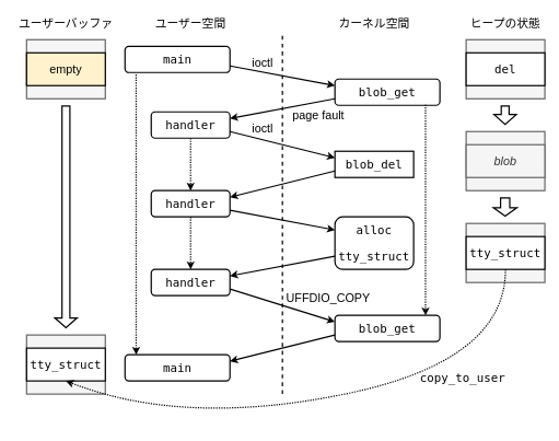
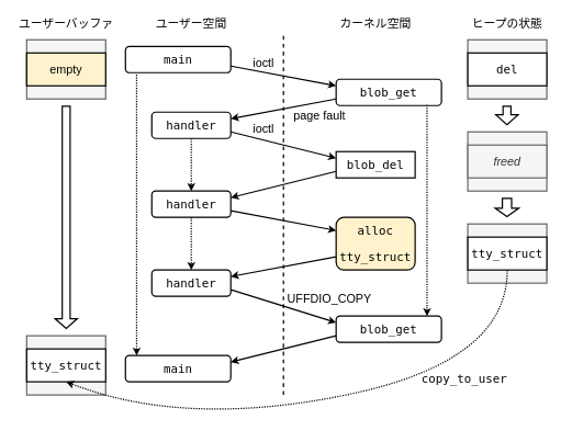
  <mxCell id="0" />
  <mxCell id="1" parent="0" />
  <mxCell id="2" value="" style="endArrow=none;dashed=1;html=1;rounded=0;strokeWidth=2;" edge="1" parent="1"><mxGeometry width="50" height="50" relative="1" as="geometry"><mxPoint x="430" y="600" as="sourcePoint" /><mxPoint x="430" y="50" as="targetPoint" /></mxGeometry></mxCell>
  <mxCell id="3" value="&lt;font style=&quot;font-size: 18px;&quot;&gt;ユーザー空間&lt;br&gt;&lt;/font&gt;" style="text;html=1;strokeColor=none;fillColor=none;align=center;verticalAlign=middle;whiteSpace=wrap;rounded=0;" vertex="1" parent="1"><mxGeometry x="230" y="20" width="120" height="30" as="geometry" /></mxCell>
  <mxCell id="4" value="&lt;font style=&quot;font-size: 18px;&quot;&gt;カーネル空間&lt;br&gt;&lt;/font&gt;" style="text;html=1;strokeColor=none;fillColor=none;align=center;verticalAlign=middle;whiteSpace=wrap;rounded=0;" vertex="1" parent="1"><mxGeometry x="510" y="20" width="120" height="30" as="geometry" /></mxCell>
  <mxCell id="5" value="&lt;pre&gt;main&lt;/pre&gt;" style="rounded=1;whiteSpace=wrap;html=1;fontSize=18;strokeWidth=2;" vertex="1" parent="1"><mxGeometry x="190" y="70" width="160" height="40" as="geometry" /></mxCell>
  <mxCell id="6" value="&lt;pre&gt;blob_get&lt;/pre&gt;" style="rounded=1;whiteSpace=wrap;html=1;fontSize=18;strokeWidth=2;" vertex="1" parent="1"><mxGeometry x="510" y="120" width="160" height="40" as="geometry" /></mxCell>
  <mxCell id="7" style="edgeStyle=orthogonalEdgeStyle;rounded=0;orthogonalLoop=1;jettySize=auto;html=1;exitX=0.5;exitY=1;exitDx=0;exitDy=0;entryX=0.5;entryY=0;entryDx=0;entryDy=0;fontSize=18;strokeWidth=2;dashed=1;dashPattern=1 1;" edge="1" parent="1" source="8" target="16"><mxGeometry relative="1" as="geometry" /></mxCell>
  <mxCell id="8" value="&lt;pre&gt;handler&lt;/pre&gt;" style="rounded=1;whiteSpace=wrap;html=1;fontSize=18;strokeWidth=2;" vertex="1" parent="1"><mxGeometry x="230" y="170" width="120" height="40" as="geometry" /></mxCell>
  <mxCell id="9" value="" style="endArrow=classic;html=1;rounded=0;fontSize=18;strokeWidth=2;exitX=1;exitY=0.75;exitDx=0;exitDy=0;entryX=0;entryY=0.25;entryDx=0;entryDy=0;" edge="1" parent="1" source="5" target="6"><mxGeometry width="50" height="50" relative="1" as="geometry"><mxPoint x="420" y="320" as="sourcePoint" /><mxPoint x="470" y="270" as="targetPoint" /></mxGeometry></mxCell>
  <mxCell id="10" value="" style="endArrow=classic;html=1;rounded=0;fontSize=18;strokeWidth=2;exitX=0;exitY=0.75;exitDx=0;exitDy=0;entryX=1;entryY=0.25;entryDx=0;entryDy=0;" edge="1" parent="1" source="6" target="8"><mxGeometry width="50" height="50" relative="1" as="geometry"><mxPoint x="360" y="110" as="sourcePoint" /><mxPoint x="520" y="140" as="targetPoint" /></mxGeometry></mxCell>
  <mxCell id="11" value="ioctl" style="text;html=1;strokeColor=none;fillColor=none;align=center;verticalAlign=middle;whiteSpace=wrap;rounded=0;fontSize=18;" vertex="1" parent="1"><mxGeometry x="370" y="80" width="60" height="30" as="geometry" /></mxCell>
  <mxCell id="12" value="page fault" style="text;html=1;strokeColor=none;fillColor=none;align=center;verticalAlign=middle;whiteSpace=wrap;rounded=0;fontSize=18;" vertex="1" parent="1"><mxGeometry x="430" y="160" width="110" height="30" as="geometry" /></mxCell>
  <mxCell id="13" value="&lt;pre&gt;blob_del&lt;/pre&gt;" style="whiteSpace=wrap;html=1;fontSize=18;strokeWidth=2;rounded=0;" vertex="1" parent="1"><mxGeometry x="510" y="230" width="120" height="40" as="geometry" /></mxCell>
  <mxCell id="14" value="" style="endArrow=classic;html=1;rounded=0;fontSize=18;strokeWidth=2;exitX=1;exitY=0.75;exitDx=0;exitDy=0;entryX=0;entryY=0.25;entryDx=0;entryDy=0;" edge="1" parent="1" source="8" target="13"><mxGeometry width="50" height="50" relative="1" as="geometry"><mxPoint x="360" y="110" as="sourcePoint" /><mxPoint x="520" y="140" as="targetPoint" /></mxGeometry></mxCell>
  <mxCell id="15" value="ioctl" style="text;html=1;strokeColor=none;fillColor=none;align=center;verticalAlign=middle;whiteSpace=wrap;rounded=0;fontSize=18;" vertex="1" parent="1"><mxGeometry x="370" y="180" width="60" height="30" as="geometry" /></mxCell>
  <mxCell id="16" value="&lt;pre&gt;handler&lt;/pre&gt;" style="rounded=1;whiteSpace=wrap;html=1;fontSize=18;strokeWidth=2;" vertex="1" parent="1"><mxGeometry x="230" y="290" width="120" height="40" as="geometry" /></mxCell>
  <mxCell id="17" value="" style="endArrow=classic;html=1;rounded=0;fontSize=18;strokeWidth=2;exitX=0;exitY=0.75;exitDx=0;exitDy=0;entryX=1;entryY=0.25;entryDx=0;entryDy=0;" edge="1" parent="1" source="13" target="16"><mxGeometry width="50" height="50" relative="1" as="geometry"><mxPoint x="364" y="320" as="sourcePoint" /><mxPoint x="524" y="360" as="targetPoint" /></mxGeometry></mxCell>
- <mxCell id="18" value="&lt;div&gt;&lt;pre&gt;alloc&lt;/pre&gt;&lt;pre&gt;tty_struct&lt;/pre&gt;&lt;/div&gt;" style="rounded=1;whiteSpace=wrap;html=1;fontSize=18;strokeWidth=2;" vertex="1" parent="1"><mxGeometry x="510" y="330" width="120" height="80" as="geometry" /></mxCell>
+ <mxCell id="18" value="&lt;div&gt;&lt;pre&gt;alloc&lt;/pre&gt;&lt;pre&gt;tty_struct&lt;/pre&gt;&lt;/div&gt;" style="rounded=1;whiteSpace=wrap;html=1;fontSize=18;strokeWidth=2;fillColor=#fff2cc;" vertex="1" parent="1"><mxGeometry x="510" y="330" width="120" height="80" as="geometry" /></mxCell>
  <mxCell id="19" value="" style="endArrow=classic;html=1;rounded=0;fontSize=18;strokeWidth=2;exitX=1;exitY=0.75;exitDx=0;exitDy=0;entryX=0;entryY=0.25;entryDx=0;entryDy=0;" edge="1" parent="1" source="16" target="18"><mxGeometry width="50" height="50" relative="1" as="geometry"><mxPoint x="360" y="210" as="sourcePoint" /><mxPoint x="520" y="250" as="targetPoint" /></mxGeometry></mxCell>
  <mxCell id="20" value="&lt;pre&gt;handler&lt;/pre&gt;" style="rounded=1;whiteSpace=wrap;html=1;fontSize=18;strokeWidth=2;" vertex="1" parent="1"><mxGeometry x="230" y="410" width="120" height="40" as="geometry" /></mxCell>
  <mxCell id="21" style="edgeStyle=orthogonalEdgeStyle;rounded=0;orthogonalLoop=1;jettySize=auto;html=1;exitX=0.5;exitY=1;exitDx=0;exitDy=0;dashed=1;dashPattern=1 1;fontSize=18;strokeWidth=2;" edge="1" parent="1" source="18"><mxGeometry relative="1" as="geometry"><mxPoint x="570" y="410" as="targetPoint" /></mxGeometry></mxCell>
  <mxCell id="22" value="" style="endArrow=classic;html=1;rounded=0;fontSize=18;strokeWidth=2;exitX=0;exitY=0.75;exitDx=0;exitDy=0;entryX=1;entryY=0.25;entryDx=0;entryDy=0;" edge="1" parent="1" source="18" target="20"><mxGeometry width="50" height="50" relative="1" as="geometry"><mxPoint x="360" y="330" as="sourcePoint" /><mxPoint x="520" y="360" as="targetPoint" /></mxGeometry></mxCell>
  <mxCell id="23" value="&lt;pre&gt;blob_get&lt;/pre&gt;" style="rounded=1;whiteSpace=wrap;html=1;fontSize=18;strokeWidth=2;" vertex="1" parent="1"><mxGeometry x="510" y="480" width="160" height="40" as="geometry" /></mxCell>
  <mxCell id="24" value="" style="endArrow=classic;html=1;rounded=0;fontSize=18;strokeWidth=2;entryX=0;entryY=0.25;entryDx=0;entryDy=0;exitX=1;exitY=0.75;exitDx=0;exitDy=0;" edge="1" parent="1" source="20" target="23"><mxGeometry width="50" height="50" relative="1" as="geometry"><mxPoint x="450" y="500" as="sourcePoint" /><mxPoint x="390" y="460" as="targetPoint" /></mxGeometry></mxCell>
  <mxCell id="25" style="edgeStyle=orthogonalEdgeStyle;rounded=0;orthogonalLoop=1;jettySize=auto;html=1;entryX=0.863;entryY=0;entryDx=0;entryDy=0;fontSize=18;strokeWidth=2;dashed=1;dashPattern=1 1;exitX=0.863;exitY=0.975;exitDx=0;exitDy=0;exitPerimeter=0;entryPerimeter=0;" edge="1" parent="1" source="6" target="23"><mxGeometry relative="1" as="geometry"><mxPoint x="660" y="290" as="sourcePoint" /><mxPoint x="300" y="300" as="targetPoint" /></mxGeometry></mxCell>
  <mxCell id="26" value="" style="rounded=0;whiteSpace=wrap;html=1;fontSize=18;strokeWidth=2;fillColor=#f5f5f5;fontColor=#333333;strokeColor=#666666;" vertex="1" parent="1"><mxGeometry x="710" y="60" width="120" height="90" as="geometry" /></mxCell>
  <mxCell id="27" value="&lt;font style=&quot;font-size: 18px;&quot;&gt;ヒープの状態&lt;br&gt;&lt;/font&gt;" style="text;html=1;strokeColor=none;fillColor=none;align=center;verticalAlign=middle;whiteSpace=wrap;rounded=0;" vertex="1" parent="1"><mxGeometry x="710" y="20" width="120" height="30" as="geometry" /></mxCell>
  <mxCell id="28" value="&lt;pre&gt;del&lt;/pre&gt;" style="rounded=0;whiteSpace=wrap;html=1;fontSize=18;strokeWidth=2;" vertex="1" parent="1"><mxGeometry x="710" y="80" width="120" height="50" as="geometry" /></mxCell>
  <mxCell id="29" value="" style="rounded=0;whiteSpace=wrap;html=1;fontSize=18;strokeWidth=2;fillColor=#f5f5f5;fontColor=#333333;strokeColor=#666666;" vertex="1" parent="1"><mxGeometry x="710" y="200" width="120" height="90" as="geometry" /></mxCell>
- <mxCell id="30" value="&lt;i&gt;blob&lt;/i&gt;" style="rounded=0;whiteSpace=wrap;html=1;fontSize=18;strokeWidth=2;fillColor=#f5f5f5;fontColor=#333333;strokeColor=#666666;" vertex="1" parent="1"><mxGeometry x="710" y="220" width="120" height="50" as="geometry" /></mxCell>
+ <mxCell id="30" value="&lt;i&gt;freed&lt;/i&gt;" style="rounded=0;whiteSpace=wrap;html=1;fontSize=18;strokeWidth=2;fillColor=#f5f5f5;fontColor=#333333;strokeColor=#666666;" vertex="1" parent="1"><mxGeometry x="710" y="220" width="120" height="50" as="geometry" /></mxCell>
  <mxCell id="31" value="" style="rounded=0;whiteSpace=wrap;html=1;fontSize=18;strokeWidth=2;fillColor=#f5f5f5;fontColor=#333333;strokeColor=#666666;" vertex="1" parent="1"><mxGeometry x="710" y="340" width="120" height="90" as="geometry" /></mxCell>
  <mxCell id="32" value="&lt;pre&gt;tty_struct&lt;/pre&gt;" style="rounded=0;whiteSpace=wrap;html=1;fontSize=18;strokeWidth=2;" vertex="1" parent="1"><mxGeometry x="710" y="360" width="120" height="50" as="geometry" /></mxCell>
  <mxCell id="33" value="" style="shape=flexArrow;endArrow=classic;html=1;rounded=0;fontSize=18;strokeWidth=2;width=11;endSize=4.33;" edge="1" parent="1"><mxGeometry width="50" height="50" relative="1" as="geometry"><mxPoint x="769.5" y="160" as="sourcePoint" /><mxPoint x="769.5" y="190" as="targetPoint" /></mxGeometry></mxCell>
  <mxCell id="34" value="" style="shape=flexArrow;endArrow=classic;html=1;rounded=0;fontSize=18;strokeWidth=2;width=13;endSize=3.67;" edge="1" parent="1"><mxGeometry width="50" height="50" relative="1" as="geometry"><mxPoint x="769.5" y="300" as="sourcePoint" /><mxPoint x="769.5" y="330" as="targetPoint" /></mxGeometry></mxCell>
  <mxCell id="35" value="&lt;pre&gt;main&lt;/pre&gt;" style="rounded=1;whiteSpace=wrap;html=1;fontSize=18;strokeWidth=2;" vertex="1" parent="1"><mxGeometry x="190" y="540" width="160" height="40" as="geometry" /></mxCell>
  <mxCell id="36" value="" style="endArrow=classic;html=1;rounded=0;fontSize=18;strokeWidth=2;entryX=1;entryY=0.25;entryDx=0;entryDy=0;exitX=0;exitY=0.75;exitDx=0;exitDy=0;" edge="1" parent="1" source="23" target="35"><mxGeometry width="50" height="50" relative="1" as="geometry"><mxPoint x="360" y="450" as="sourcePoint" /><mxPoint x="520" y="500" as="targetPoint" /></mxGeometry></mxCell>
  <mxCell id="37" style="edgeStyle=orthogonalEdgeStyle;rounded=0;orthogonalLoop=1;jettySize=auto;html=1;fontSize=18;strokeWidth=2;dashed=1;dashPattern=1 1;exitX=0.5;exitY=1;exitDx=0;exitDy=0;" edge="1" parent="1" source="16"><mxGeometry relative="1" as="geometry"><mxPoint x="310" y="380" as="sourcePoint" /><mxPoint x="290" y="410" as="targetPoint" /></mxGeometry></mxCell>
  <mxCell id="38" style="edgeStyle=orthogonalEdgeStyle;rounded=0;orthogonalLoop=1;jettySize=auto;html=1;fontSize=18;strokeWidth=2;dashed=1;dashPattern=1 1;exitX=0.106;exitY=1.075;exitDx=0;exitDy=0;exitPerimeter=0;entryX=0.106;entryY=0;entryDx=0;entryDy=0;entryPerimeter=0;" edge="1" parent="1" source="5" target="35"><mxGeometry relative="1" as="geometry"><mxPoint x="300" y="340" as="sourcePoint" /><mxPoint x="300" y="420" as="targetPoint" /></mxGeometry></mxCell>
  <mxCell id="39" value="UFFDIO_COPY" style="text;html=1;strokeColor=none;fillColor=none;align=center;verticalAlign=middle;whiteSpace=wrap;rounded=0;fontSize=18;" vertex="1" parent="1"><mxGeometry x="430" y="440" width="140" height="30" as="geometry" /></mxCell>
  <mxCell id="40" value="" style="rounded=0;whiteSpace=wrap;html=1;fontSize=18;strokeWidth=2;fillColor=#f5f5f5;fontColor=#333333;strokeColor=#666666;" vertex="1" parent="1"><mxGeometry x="40" y="60" width="120" height="90" as="geometry" /></mxCell>
  <mxCell id="41" value="&lt;font style=&quot;font-size: 18px;&quot;&gt;ユーザーバッファ&lt;br&gt;&lt;/font&gt;" style="text;html=1;strokeColor=none;fillColor=none;align=center;verticalAlign=middle;whiteSpace=wrap;rounded=0;" vertex="1" parent="1"><mxGeometry y="20" width="160" height="30" as="geometry" x="20" /></mxCell>
  <mxCell id="42" value="empty" style="rounded=0;whiteSpace=wrap;html=1;fontSize=18;strokeWidth=2;fillColor=#fff2cc;" vertex="1" parent="1"><mxGeometry x="40" y="80" width="120" height="50" as="geometry" /></mxCell>
  <mxCell id="43" value="" style="rounded=0;whiteSpace=wrap;html=1;fontSize=18;strokeWidth=2;fillColor=#f5f5f5;fontColor=#333333;strokeColor=#666666;" vertex="1" parent="1"><mxGeometry x="40" y="510" width="120" height="90" as="geometry" /></mxCell>
  <mxCell id="44" value="&lt;pre&gt;tty_struct&lt;/pre&gt;" style="rounded=0;whiteSpace=wrap;html=1;fontSize=18;strokeWidth=2;" vertex="1" parent="1"><mxGeometry x="40" y="530" width="120" height="50" as="geometry" /></mxCell>
  <mxCell id="45" value="" style="shape=flexArrow;endArrow=classic;html=1;rounded=0;fontSize=18;strokeWidth=2;width=11;endSize=4.33;" edge="1" parent="1"><mxGeometry width="50" height="50" relative="1" as="geometry"><mxPoint x="100" y="160" as="sourcePoint" /><mxPoint x="100" y="500" as="targetPoint" /></mxGeometry></mxCell>
  <mxCell id="46" value="" style="curved=1;endArrow=classic;html=1;rounded=0;fontSize=18;strokeWidth=2;entryX=0.5;entryY=1;entryDx=0;entryDy=0;dashed=1;dashPattern=1 1;" edge="1" parent="1" source="32" target="44"><mxGeometry width="50" height="50" relative="1" as="geometry"><mxPoint x="410" y="410" as="sourcePoint" /><mxPoint x="460" y="360" as="targetPoint" /><Array as="points"><mxPoint x="770" y="550" /><mxPoint x="280" y="650" /></Array></mxGeometry></mxCell>
  <mxCell id="47" value="&lt;pre&gt;copy_to_user&lt;/pre&gt;" style="text;html=1;strokeColor=none;fillColor=none;align=center;verticalAlign=middle;whiteSpace=wrap;rounded=0;fontSize=18;" vertex="1" parent="1"><mxGeometry x="640" y="560" width="130" height="30" as="geometry" /></mxCell>
